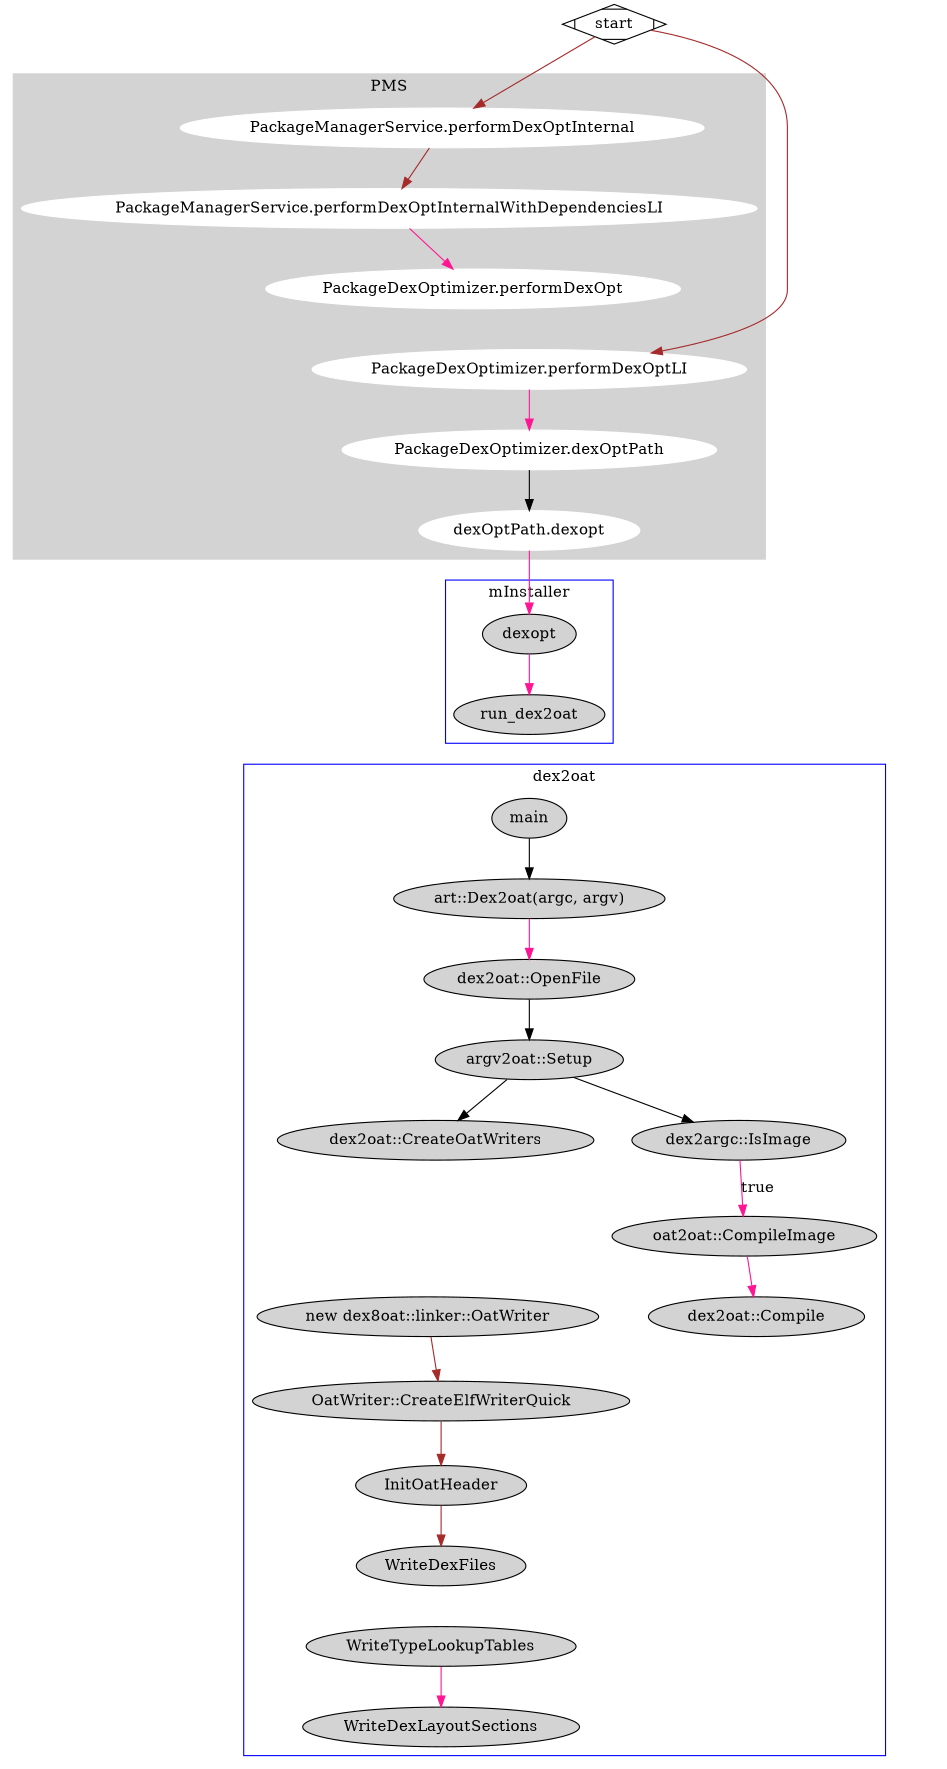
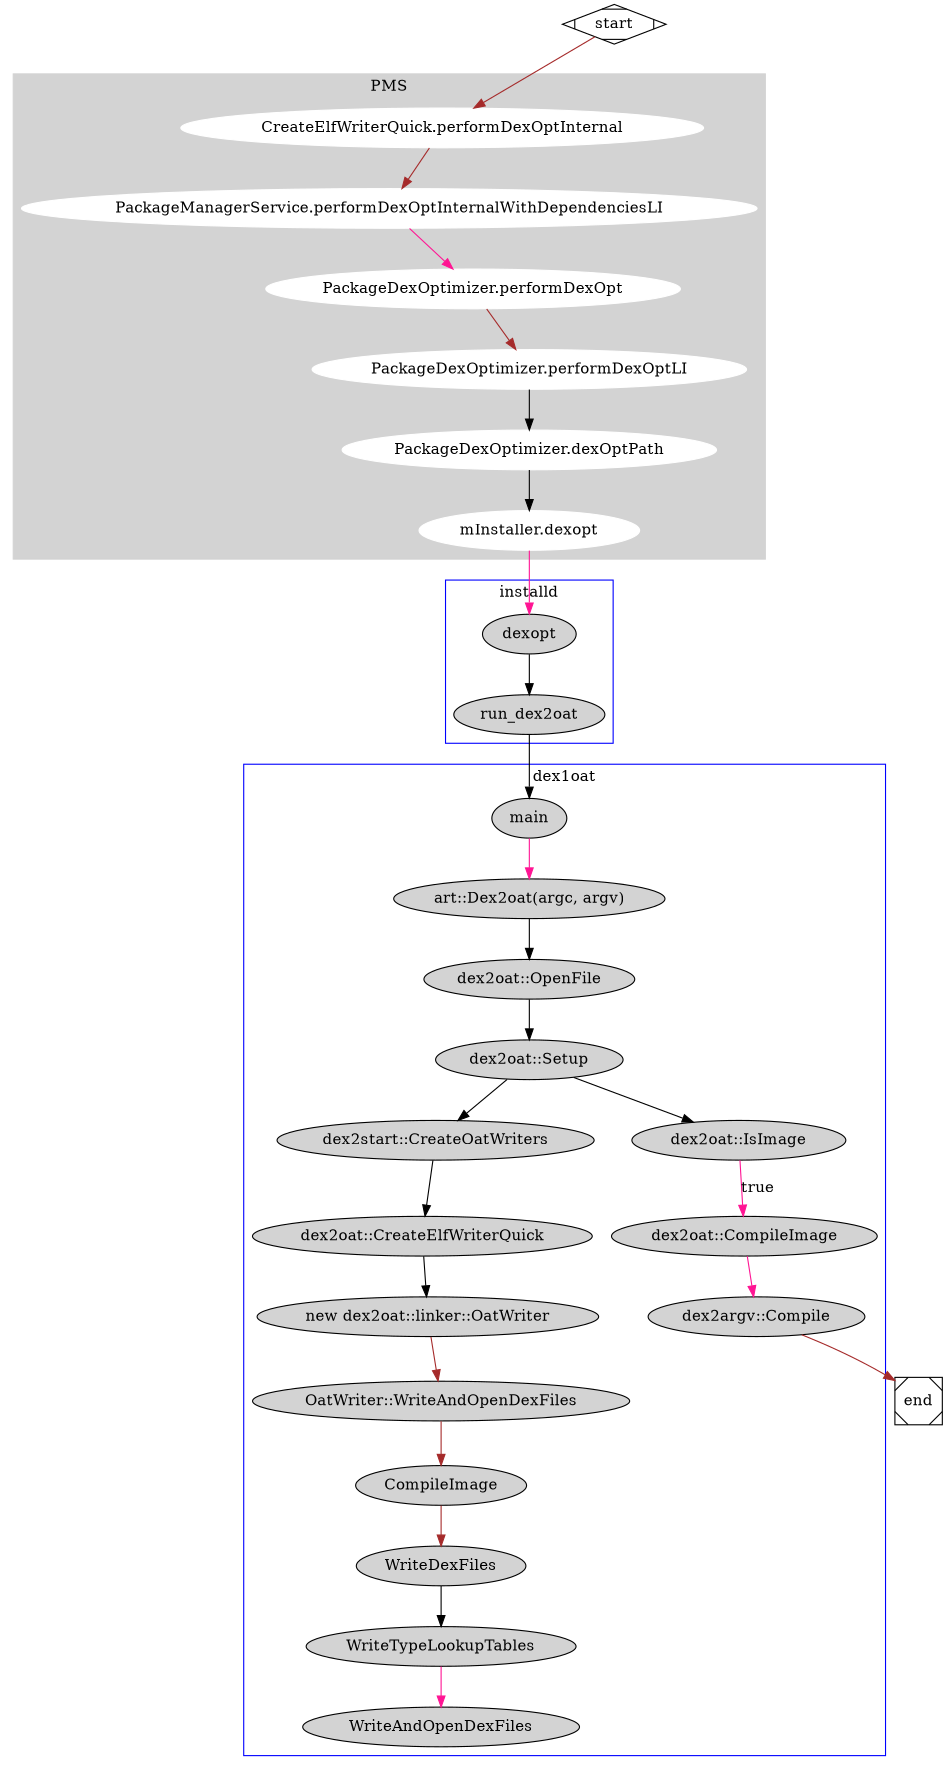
  digraph {
    node [style=filled]
    edge [color=deeppink]
-   n1 [color=white label="PackageManagerService.performDexOptInternal"]
+   n1 [color=white label="CreateElfWriterQuick.performDexOptInternal"]
    n2 [color=white label="PackageManagerService.performDexOptInternalWithDependenciesLI"]
    n3 [color=white label="PackageDexOptimizer.performDexOpt"]
    n4 [color=white label="PackageDexOptimizer.performDexOptLI"]
    n5 [color=white label="PackageDexOptimizer.dexOptPath"]
-   n6 [color=white label="dexOptPath.dexopt"]
+   n6 [color=white label="mInstaller.dexopt"]
    n7 [label=dexopt]
    n8 [label=run_dex2oat]
    n9 [label=main]
    n10 [label="art::Dex2oat(argc, argv)"]
    n11 [label="dex2oat::OpenFile"]
-   n12 [label="argv2oat::Setup"]
-   n13 [label="dex2oat::CreateOatWriters"]
-   n14 [label="dex2argc::IsImage"]
-   n16 [label="new dex8oat::linker::OatWriter"]
-   n17 [label="OatWriter::CreateElfWriterQuick"]
-   n18 [label=InitOatHeader]
+   n12 [label="dex2oat::Setup"]
+   n13 [label="dex2start::CreateOatWriters"]
+   n14 [label="dex2oat::IsImage"]
+   n15 [label="dex2oat::CreateElfWriterQuick"]
+   n16 [label="new dex2oat::linker::OatWriter"]
+   n17 [label="OatWriter::WriteAndOpenDexFiles"]
+   n18 [label=CompileImage]
    n19 [label=WriteDexFiles]
    n20 [label=WriteTypeLookupTables]
-   n21 [label=WriteDexLayoutSections]
-   n22 [label="oat2oat::CompileImage"]
-   n23 [label="dex2oat::Compile"]
+   n21 [label=WriteAndOpenDexFiles]
+   n22 [label="dex2oat::CompileImage"]
+   n23 [label="dex2argv::Compile"]
+   end [shape=Msquare style=""]
    start [shape=Mdiamond style=""]
    subgraph cluster_1 {
      color=lightgrey
      label=PMS
      style=filled
      n1
      n2
      n3
      n4
      n5
      n6
    }
    subgraph cluster_2 {
      color=blue
-     label=mInstaller
+     label=installd
      n7
      n8
    }
    subgraph cluster_3 {
      color=blue
-     label=dex2oat
+     label=dex1oat
      n9
      n10
      n11
      n12
      n13
      n14
+     n15
      n16
      n17
      n18
      n19
      n20
      n21
      n22
      n23
    }
    n1 -> n2 [color=brown]
    n2 -> n3
-   start -> n4 [color=brown]
-   n4 -> n5
+   n3 -> n4 [color=brown]
+   n4 -> n5 [color=black]
    n5 -> n6 [color=black]
    n6 -> n7
-   n7 -> n8
-   n9 -> n10 [color=black]
-   n10 -> n11
+   n7 -> n8 [color=black]
+   n8 -> n9 [color=black]
+   n9 -> n10
+   n10 -> n11 [color=black]
    n11 -> n12 [color=black]
    n12 -> n13 [color=black]
    n12 -> n14 [color=black]
+   n13 -> n15 [color=black]
    n14 -> n22 [label=true]
+   n15 -> n16 [color=black]
    n16 -> n17 [color=brown]
    n17 -> n18 [color=brown]
    n18 -> n19 [color=brown]
+   n19 -> n20 [color=black]
    n20 -> n21
    n22 -> n23
+   n23 -> end [color=brown]
    start -> n1 [color=brown]
  }
